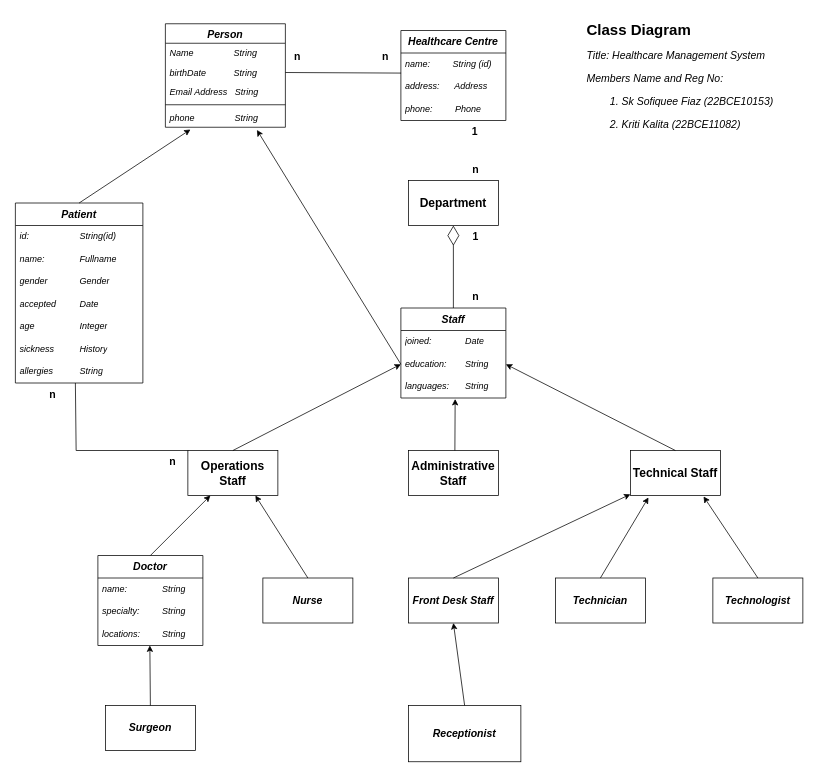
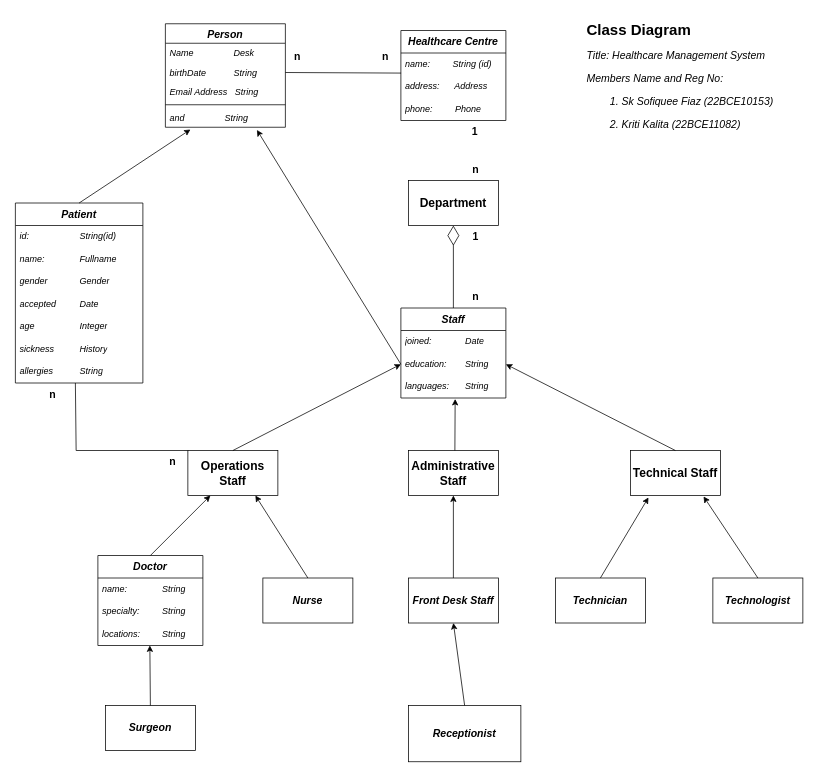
  <mxCell id="0" />
  <mxCell id="1" parent="0" />
  <mxCell id="2" value="Person" style="swimlane;fontStyle=3;align=center;verticalAlign=top;childLayout=stackLayout;horizontal=1;startSize=26;horizontalStack=0;resizeParent=1;resizeLast=0;collapsible=1;marginBottom=0;rounded=0;shadow=0;strokeWidth=1;fontSize=14;" parent="1" vertex="1"><mxGeometry x="220" y="31" width="160" height="138" as="geometry"><mxRectangle x="230" y="140" width="160" height="26" as="alternateBounds" /></mxGeometry></mxCell>
- <mxCell id="3" value="Name                String" style="text;align=left;verticalAlign=top;spacingLeft=4;spacingRight=4;overflow=hidden;rotatable=0;points=[[0,0.5],[1,0.5]];portConstraint=eastwest;fontStyle=2" parent="2" vertex="1"><mxGeometry y="26" width="160" height="26" as="geometry" /></mxCell>
+ <mxCell id="3" value="Name                Desk" style="text;align=left;verticalAlign=top;spacingLeft=4;spacingRight=4;overflow=hidden;rotatable=0;points=[[0,0.5],[1,0.5]];portConstraint=eastwest;fontStyle=2" parent="2" vertex="1"><mxGeometry y="26" width="160" height="26" as="geometry" /></mxCell>
  <mxCell id="4" value="birthDate           String" style="text;align=left;verticalAlign=top;spacingLeft=4;spacingRight=4;overflow=hidden;rotatable=0;points=[[0,0.5],[1,0.5]];portConstraint=eastwest;rounded=0;shadow=0;html=0;fontStyle=2" parent="2" vertex="1"><mxGeometry y="52" width="160" height="26" as="geometry" /></mxCell>
  <mxCell id="5" value="Email Address   String" style="text;align=left;verticalAlign=top;spacingLeft=4;spacingRight=4;overflow=hidden;rotatable=0;points=[[0,0.5],[1,0.5]];portConstraint=eastwest;rounded=0;shadow=0;html=0;fontStyle=2" parent="2" vertex="1"><mxGeometry y="78" width="160" height="26" as="geometry" /></mxCell>
  <mxCell id="6" value="" style="line;html=1;strokeWidth=1;align=left;verticalAlign=middle;spacingTop=-1;spacingLeft=3;spacingRight=3;rotatable=0;labelPosition=right;points=[];portConstraint=eastwest;fontStyle=2" parent="2" vertex="1"><mxGeometry y="104" width="160" height="8" as="geometry" /></mxCell>
- <mxCell id="7" value="phone                String" style="text;align=left;verticalAlign=top;spacingLeft=4;spacingRight=4;overflow=hidden;rotatable=0;points=[[0,0.5],[1,0.5]];portConstraint=eastwest;fontStyle=2" parent="2" vertex="1"><mxGeometry y="112" width="160" height="26" as="geometry" /></mxCell>
+ <mxCell id="7" value="and                String" style="text;align=left;verticalAlign=top;spacingLeft=4;spacingRight=4;overflow=hidden;rotatable=0;points=[[0,0.5],[1,0.5]];portConstraint=eastwest;fontStyle=2" parent="2" vertex="1"><mxGeometry y="112" width="160" height="26" as="geometry" /></mxCell>
  <mxCell id="8" value="Department" style="rounded=0;whiteSpace=wrap;html=1;fontStyle=1;fontSize=16;" vertex="1" parent="1"><mxGeometry x="544" y="240" width="120" height="60" as="geometry" /></mxCell>
  <mxCell id="9" value="Healthcare Centre" style="swimlane;fontStyle=3;childLayout=stackLayout;horizontal=1;startSize=30;horizontalStack=0;resizeParent=1;resizeParentMax=0;resizeLast=0;collapsible=1;marginBottom=0;whiteSpace=wrap;html=1;fontSize=14;" vertex="1" parent="1"><mxGeometry x="534" y="40" width="140" height="120" as="geometry" /></mxCell>
  <mxCell id="10" value="name:&amp;nbsp; &amp;nbsp; &amp;nbsp; &amp;nbsp; &amp;nbsp;String (id)" style="text;strokeColor=none;fillColor=none;align=left;verticalAlign=middle;spacingLeft=4;spacingRight=4;overflow=hidden;points=[[0,0.5],[1,0.5]];portConstraint=eastwest;rotatable=0;whiteSpace=wrap;html=1;fontStyle=2" vertex="1" parent="9"><mxGeometry y="30" width="140" height="30" as="geometry" /></mxCell>
  <mxCell id="11" value="address:&amp;nbsp; &amp;nbsp; &amp;nbsp; Address" style="text;strokeColor=none;fillColor=none;align=left;verticalAlign=middle;spacingLeft=4;spacingRight=4;overflow=hidden;points=[[0,0.5],[1,0.5]];portConstraint=eastwest;rotatable=0;whiteSpace=wrap;html=1;fontStyle=2" vertex="1" parent="9"><mxGeometry y="60" width="140" height="30" as="geometry" /></mxCell>
  <mxCell id="12" value="phone:&amp;nbsp; &amp;nbsp; &amp;nbsp; &amp;nbsp; &amp;nbsp;Phone" style="text;strokeColor=none;fillColor=none;align=left;verticalAlign=middle;spacingLeft=4;spacingRight=4;overflow=hidden;points=[[0,0.5],[1,0.5]];portConstraint=eastwest;rotatable=0;whiteSpace=wrap;html=1;fontStyle=2" vertex="1" parent="9"><mxGeometry y="90" width="140" height="30" as="geometry" /></mxCell>
  <mxCell id="13" value="" style="endArrow=diamondThin;endFill=0;endSize=24;html=1;rounded=0;exitX=0.5;exitY=0;exitDx=0;exitDy=0;entryX=0.5;entryY=1;entryDx=0;entryDy=0;" edge="1" parent="1" source="14" target="8"><mxGeometry width="160" relative="1" as="geometry"><mxPoint x="603.67" y="394.99" as="sourcePoint" /><mxPoint x="603.67" y="309.99" as="targetPoint" /></mxGeometry></mxCell>
  <mxCell id="14" value="Staff" style="swimlane;fontStyle=3;childLayout=stackLayout;horizontal=1;startSize=30;horizontalStack=0;resizeParent=1;resizeParentMax=0;resizeLast=0;collapsible=1;marginBottom=0;whiteSpace=wrap;html=1;fontSize=14;" vertex="1" parent="1"><mxGeometry x="534" y="410" width="140" height="120" as="geometry" /></mxCell>
  <mxCell id="15" value="joined:&lt;span style=&quot;white-space: pre;&quot;&gt;&#09;&lt;/span&gt;&lt;span style=&quot;white-space: pre;&quot;&gt;&#09;&lt;/span&gt;Date" style="text;strokeColor=none;fillColor=none;align=left;verticalAlign=middle;spacingLeft=4;spacingRight=4;overflow=hidden;points=[[0,0.5],[1,0.5]];portConstraint=eastwest;rotatable=0;whiteSpace=wrap;html=1;fontStyle=2" vertex="1" parent="14"><mxGeometry y="30" width="140" height="30" as="geometry" /></mxCell>
  <mxCell id="16" value="education:&lt;span style=&quot;white-space: pre;&quot;&gt;&#09;&lt;/span&gt;String" style="text;strokeColor=none;fillColor=none;align=left;verticalAlign=middle;spacingLeft=4;spacingRight=4;overflow=hidden;points=[[0,0.5],[1,0.5]];portConstraint=eastwest;rotatable=0;whiteSpace=wrap;html=1;fontStyle=2" vertex="1" parent="14"><mxGeometry y="60" width="140" height="30" as="geometry" /></mxCell>
  <mxCell id="17" value="languages:&lt;span style=&quot;white-space: pre;&quot;&gt;&#09;&lt;/span&gt;String" style="text;strokeColor=none;fillColor=none;align=left;verticalAlign=middle;spacingLeft=4;spacingRight=4;overflow=hidden;points=[[0,0.5],[1,0.5]];portConstraint=eastwest;rotatable=0;whiteSpace=wrap;html=1;fontStyle=2" vertex="1" parent="14"><mxGeometry y="90" width="140" height="30" as="geometry" /></mxCell>
  <mxCell id="18" value="" style="endArrow=none;html=1;rounded=0;exitX=1;exitY=0.5;exitDx=0;exitDy=0;entryX=0.002;entryY=-0.107;entryDx=0;entryDy=0;entryPerimeter=0;" edge="1" parent="1" source="4" target="11"><mxGeometry width="50" height="50" relative="1" as="geometry"><mxPoint x="420" y="120" as="sourcePoint" /><mxPoint x="480" y="90" as="targetPoint" /></mxGeometry></mxCell>
  <mxCell id="19" value="Operations Staff" style="rounded=0;whiteSpace=wrap;html=1;fontSize=16;fontStyle=1" vertex="1" parent="1"><mxGeometry x="250" y="600" width="120" height="60" as="geometry" /></mxCell>
  <mxCell id="20" value="" style="endArrow=classic;html=1;rounded=0;exitX=0.5;exitY=0;exitDx=0;exitDy=0;entryX=0;entryY=0.5;entryDx=0;entryDy=0;" edge="1" parent="1" source="19" target="16"><mxGeometry width="50" height="50" relative="1" as="geometry"><mxPoint x="390" y="470" as="sourcePoint" /><mxPoint x="440" y="420" as="targetPoint" /></mxGeometry></mxCell>
  <mxCell id="21" value="Patient" style="swimlane;fontStyle=3;childLayout=stackLayout;horizontal=1;startSize=30;horizontalStack=0;resizeParent=1;resizeParentMax=0;resizeLast=0;collapsible=1;marginBottom=0;whiteSpace=wrap;html=1;fontSize=14;" vertex="1" parent="1"><mxGeometry x="20" y="270" width="170" height="240" as="geometry" /></mxCell>
  <mxCell id="22" value="id:&lt;span style=&quot;white-space: pre;&quot;&gt;&#09;&lt;/span&gt;&lt;span style=&quot;white-space: pre;&quot;&gt;&#09;&lt;/span&gt;&lt;span style=&quot;white-space: pre;&quot;&gt;&#09;&lt;/span&gt;String(id)" style="text;strokeColor=none;fillColor=none;align=left;verticalAlign=middle;spacingLeft=4;spacingRight=4;overflow=hidden;points=[[0,0.5],[1,0.5]];portConstraint=eastwest;rotatable=0;whiteSpace=wrap;html=1;fontStyle=2" vertex="1" parent="21"><mxGeometry y="30" width="170" height="30" as="geometry" /></mxCell>
  <mxCell id="23" value="name:&lt;span style=&quot;white-space: pre;&quot;&gt;&#09;&lt;/span&gt;&lt;span style=&quot;white-space: pre;&quot;&gt;&#09;&lt;/span&gt;Fullname" style="text;strokeColor=none;fillColor=none;align=left;verticalAlign=middle;spacingLeft=4;spacingRight=4;overflow=hidden;points=[[0,0.5],[1,0.5]];portConstraint=eastwest;rotatable=0;whiteSpace=wrap;html=1;fontStyle=2" vertex="1" parent="21"><mxGeometry y="60" width="170" height="30" as="geometry" /></mxCell>
  <mxCell id="24" value="gender&lt;span style=&quot;white-space: pre;&quot;&gt;&#09;&lt;/span&gt;&lt;span style=&quot;white-space: pre;&quot;&gt;&#09;&lt;/span&gt;Gender" style="text;strokeColor=none;fillColor=none;align=left;verticalAlign=middle;spacingLeft=4;spacingRight=4;overflow=hidden;points=[[0,0.5],[1,0.5]];portConstraint=eastwest;rotatable=0;whiteSpace=wrap;html=1;fontStyle=2" vertex="1" parent="21"><mxGeometry y="90" width="170" height="30" as="geometry" /></mxCell>
  <mxCell id="25" value="accepted&lt;span style=&quot;white-space: pre;&quot;&gt;&#09;&lt;/span&gt;&lt;span style=&quot;white-space: pre;&quot;&gt;&#09;&lt;/span&gt;Date" style="text;strokeColor=none;fillColor=none;align=left;verticalAlign=middle;spacingLeft=4;spacingRight=4;overflow=hidden;points=[[0,0.5],[1,0.5]];portConstraint=eastwest;rotatable=0;whiteSpace=wrap;html=1;fontStyle=2" vertex="1" parent="21"><mxGeometry y="120" width="170" height="30" as="geometry" /></mxCell>
  <mxCell id="26" value="age&lt;span style=&quot;white-space: pre;&quot;&gt;&#09;&lt;/span&gt;&lt;span style=&quot;white-space: pre;&quot;&gt;&#09;&lt;/span&gt;&lt;span style=&quot;white-space: pre;&quot;&gt;&#09;&lt;/span&gt;Integer" style="text;strokeColor=none;fillColor=none;align=left;verticalAlign=middle;spacingLeft=4;spacingRight=4;overflow=hidden;points=[[0,0.5],[1,0.5]];portConstraint=eastwest;rotatable=0;whiteSpace=wrap;html=1;fontStyle=2" vertex="1" parent="21"><mxGeometry y="150" width="170" height="30" as="geometry" /></mxCell>
  <mxCell id="27" value="sickness&lt;span style=&quot;white-space: pre;&quot;&gt;&#09;&lt;/span&gt;&lt;span style=&quot;white-space: pre;&quot;&gt;&#09;&lt;/span&gt;History" style="text;strokeColor=none;fillColor=none;align=left;verticalAlign=middle;spacingLeft=4;spacingRight=4;overflow=hidden;points=[[0,0.5],[1,0.5]];portConstraint=eastwest;rotatable=0;whiteSpace=wrap;html=1;fontStyle=2" vertex="1" parent="21"><mxGeometry y="180" width="170" height="30" as="geometry" /></mxCell>
  <mxCell id="28" value="allergies&lt;span style=&quot;white-space: pre;&quot;&gt;&#09;&lt;/span&gt;&lt;span style=&quot;white-space: pre;&quot;&gt;&#09;&lt;/span&gt;String" style="text;strokeColor=none;fillColor=none;align=left;verticalAlign=middle;spacingLeft=4;spacingRight=4;overflow=hidden;points=[[0,0.5],[1,0.5]];portConstraint=eastwest;rotatable=0;whiteSpace=wrap;html=1;fontStyle=2" vertex="1" parent="21"><mxGeometry y="210" width="170" height="30" as="geometry" /></mxCell>
  <mxCell id="29" value="" style="endArrow=classic;html=1;rounded=0;exitX=0;exitY=0.5;exitDx=0;exitDy=0;entryX=0.763;entryY=1.137;entryDx=0;entryDy=0;entryPerimeter=0;" edge="1" parent="1" source="16" target="7"><mxGeometry width="50" height="50" relative="1" as="geometry"><mxPoint x="320" y="420" as="sourcePoint" /><mxPoint x="370" y="370" as="targetPoint" /></mxGeometry></mxCell>
  <mxCell id="30" value="" style="endArrow=classic;html=1;rounded=0;exitX=0.5;exitY=0;exitDx=0;exitDy=0;entryX=0.209;entryY=1.115;entryDx=0;entryDy=0;entryPerimeter=0;" edge="1" parent="1" source="21" target="7"><mxGeometry width="50" height="50" relative="1" as="geometry"><mxPoint x="320" y="420" as="sourcePoint" /><mxPoint x="370" y="370" as="targetPoint" /></mxGeometry></mxCell>
  <mxCell id="31" value="" style="endArrow=none;html=1;rounded=0;exitX=1;exitY=0;exitDx=0;exitDy=0;entryX=0;entryY=0.25;entryDx=0;entryDy=0;fontStyle=0" edge="1" parent="1" source="58"><mxGeometry width="50" height="50" relative="1" as="geometry"><mxPoint x="101.09" y="495" as="sourcePoint" /><mxPoint x="250" y="600" as="targetPoint" /><Array as="points"><mxPoint x="101" y="600" /></Array></mxGeometry></mxCell>
  <mxCell id="32" value="Nurse" style="rounded=0;whiteSpace=wrap;html=1;fontSize=14;fontStyle=3" vertex="1" parent="1"><mxGeometry x="350" y="770" width="120" height="60" as="geometry" /></mxCell>
  <mxCell id="33" value="Doctor" style="swimlane;fontStyle=3;childLayout=stackLayout;horizontal=1;startSize=30;horizontalStack=0;resizeParent=1;resizeParentMax=0;resizeLast=0;collapsible=1;marginBottom=0;whiteSpace=wrap;html=1;fontSize=14;" vertex="1" parent="1"><mxGeometry x="130" y="740" width="140" height="120" as="geometry" /></mxCell>
  <mxCell id="34" value="name:&lt;span style=&quot;white-space: pre;&quot;&gt;&#09;&lt;/span&gt;&lt;span style=&quot;white-space: pre;&quot;&gt;&#09;&lt;/span&gt;String" style="text;strokeColor=none;fillColor=none;align=left;verticalAlign=middle;spacingLeft=4;spacingRight=4;overflow=hidden;points=[[0,0.5],[1,0.5]];portConstraint=eastwest;rotatable=0;whiteSpace=wrap;html=1;fontStyle=2" vertex="1" parent="33"><mxGeometry y="30" width="140" height="30" as="geometry" /></mxCell>
  <mxCell id="35" value="specialty:&amp;nbsp;&amp;nbsp;&lt;span style=&quot;white-space: pre;&quot;&gt;&#09;&lt;/span&gt;String" style="text;strokeColor=none;fillColor=none;align=left;verticalAlign=middle;spacingLeft=4;spacingRight=4;overflow=hidden;points=[[0,0.5],[1,0.5]];portConstraint=eastwest;rotatable=0;whiteSpace=wrap;html=1;fontStyle=2" vertex="1" parent="33"><mxGeometry y="60" width="140" height="30" as="geometry" /></mxCell>
  <mxCell id="36" value="locations:&amp;nbsp;&lt;span style=&quot;white-space: pre;&quot;&gt;&#09;&lt;/span&gt;String" style="text;strokeColor=none;fillColor=none;align=left;verticalAlign=middle;spacingLeft=4;spacingRight=4;overflow=hidden;points=[[0,0.5],[1,0.5]];portConstraint=eastwest;rotatable=0;whiteSpace=wrap;html=1;fontStyle=2" vertex="1" parent="33"><mxGeometry y="90" width="140" height="30" as="geometry" /></mxCell>
  <mxCell id="37" value="Surgeon" style="rounded=0;whiteSpace=wrap;html=1;fontStyle=3;fontSize=14;" vertex="1" parent="1"><mxGeometry x="140" y="940" width="120" height="60" as="geometry" /></mxCell>
  <mxCell id="38" value="Administrative Staff" style="rounded=0;whiteSpace=wrap;html=1;fontSize=16;fontStyle=1" vertex="1" parent="1"><mxGeometry x="544" y="600" width="120" height="60" as="geometry" /></mxCell>
  <mxCell id="39" value="Front Desk Staff" style="rounded=0;whiteSpace=wrap;html=1;fontSize=14;fontStyle=3" vertex="1" parent="1"><mxGeometry x="544" y="770" width="120" height="60" as="geometry" /></mxCell>
  <mxCell id="40" value="Receptionist" style="rounded=0;whiteSpace=wrap;html=1;fontSize=14;fontStyle=3" vertex="1" parent="1"><mxGeometry x="544" y="940" width="150" height="75" as="geometry" /></mxCell>
  <mxCell id="41" value="Technical Staff" style="rounded=0;whiteSpace=wrap;html=1;fontSize=16;fontStyle=1" vertex="1" parent="1"><mxGeometry x="840" y="600" width="120" height="60" as="geometry" /></mxCell>
  <mxCell id="42" value="Technologist" style="rounded=0;whiteSpace=wrap;html=1;fontStyle=3;fontSize=14;" vertex="1" parent="1"><mxGeometry x="950" y="770" width="120" height="60" as="geometry" /></mxCell>
  <mxCell id="43" value="Technician" style="rounded=0;whiteSpace=wrap;html=1;fontSize=14;fontStyle=3" vertex="1" parent="1"><mxGeometry x="740" y="770" width="120" height="60" as="geometry" /></mxCell>
  <mxCell id="44" value="" style="endArrow=classic;html=1;rounded=0;entryX=0.517;entryY=1.044;entryDx=0;entryDy=0;entryPerimeter=0;" edge="1" parent="1" target="17"><mxGeometry width="50" height="50" relative="1" as="geometry"><mxPoint x="606" y="600" as="sourcePoint" /><mxPoint x="674" y="540" as="targetPoint" /></mxGeometry></mxCell>
- <mxCell id="45" value="" style="endArrow=classic;html=1;rounded=0;exitX=0.5;exitY=0;exitDx=0;exitDy=0;" edge="1" parent="1" source="39" target="41"><mxGeometry width="50" height="50" relative="1" as="geometry"><mxPoint x="603.71" y="740" as="sourcePoint" /><mxPoint x="603.71" y="671" as="targetPoint" /></mxGeometry></mxCell>
+ <mxCell id="45" value="" style="endArrow=classic;html=1;rounded=0;entryX=0.5;entryY=1;entryDx=0;entryDy=0;exitX=0.5;exitY=0;exitDx=0;exitDy=0;" edge="1" parent="1" source="39" target="38"><mxGeometry width="50" height="50" relative="1" as="geometry"><mxPoint x="603.71" y="740" as="sourcePoint" /><mxPoint x="603.71" y="671" as="targetPoint" /></mxGeometry></mxCell>
  <mxCell id="46" value="" style="endArrow=classic;html=1;rounded=0;entryX=0.5;entryY=1;entryDx=0;entryDy=0;exitX=0.5;exitY=0;exitDx=0;exitDy=0;" edge="1" parent="1" source="40" target="39"><mxGeometry width="50" height="50" relative="1" as="geometry"><mxPoint x="603" y="950" as="sourcePoint" /><mxPoint x="603" y="840" as="targetPoint" /></mxGeometry></mxCell>
  <mxCell id="47" value="" style="endArrow=classic;html=1;rounded=0;exitX=0.5;exitY=0;exitDx=0;exitDy=0;entryX=1;entryY=0.5;entryDx=0;entryDy=0;" edge="1" parent="1" source="41" target="16"><mxGeometry width="50" height="50" relative="1" as="geometry"><mxPoint x="760" y="550" as="sourcePoint" /><mxPoint x="810" y="500" as="targetPoint" /></mxGeometry></mxCell>
  <mxCell id="48" value="" style="endArrow=classic;html=1;rounded=0;entryX=0.201;entryY=1.043;entryDx=0;entryDy=0;exitX=0.5;exitY=0;exitDx=0;exitDy=0;entryPerimeter=0;" edge="1" parent="1" source="43" target="41"><mxGeometry width="50" height="50" relative="1" as="geometry"><mxPoint x="780" y="760" as="sourcePoint" /><mxPoint x="780" y="650" as="targetPoint" /></mxGeometry></mxCell>
  <mxCell id="49" value="" style="endArrow=classic;html=1;rounded=0;entryX=0.813;entryY=1.021;entryDx=0;entryDy=0;exitX=0.5;exitY=0;exitDx=0;exitDy=0;entryPerimeter=0;" edge="1" parent="1" source="42" target="41"><mxGeometry width="50" height="50" relative="1" as="geometry"><mxPoint x="1009.71" y="759" as="sourcePoint" /><mxPoint x="1009.71" y="649" as="targetPoint" /></mxGeometry></mxCell>
  <mxCell id="50" value="" style="endArrow=classic;html=1;rounded=0;entryX=0.75;entryY=1;entryDx=0;entryDy=0;exitX=0.5;exitY=0;exitDx=0;exitDy=0;" edge="1" parent="1" source="32" target="19"><mxGeometry width="50" height="50" relative="1" as="geometry"><mxPoint x="412.44" y="768.74" as="sourcePoint" /><mxPoint x="340.44" y="659.74" as="targetPoint" /></mxGeometry></mxCell>
  <mxCell id="51" value="" style="endArrow=classic;html=1;rounded=0;entryX=0.25;entryY=1;entryDx=0;entryDy=0;exitX=0.5;exitY=0;exitDx=0;exitDy=0;" edge="1" parent="1" source="33" target="19"><mxGeometry width="50" height="50" relative="1" as="geometry"><mxPoint x="60" y="759" as="sourcePoint" /><mxPoint x="60" y="649" as="targetPoint" /></mxGeometry></mxCell>
  <mxCell id="52" value="" style="endArrow=classic;html=1;rounded=0;exitX=0.5;exitY=0;exitDx=0;exitDy=0;entryX=0.495;entryY=0.997;entryDx=0;entryDy=0;entryPerimeter=0;" edge="1" parent="1" source="37" target="36"><mxGeometry width="50" height="50" relative="1" as="geometry"><mxPoint x="350" y="960" as="sourcePoint" /><mxPoint x="200" y="860" as="targetPoint" /></mxGeometry></mxCell>
  <mxCell id="53" value="n" style="text;html=1;align=left;verticalAlign=middle;whiteSpace=wrap;rounded=0;fontSize=14;fontStyle=1" vertex="1" parent="1"><mxGeometry x="390" y="60" width="60" height="30" as="geometry" /></mxCell>
  <mxCell id="54" value="n" style="text;html=1;align=right;verticalAlign=middle;whiteSpace=wrap;rounded=0;fontSize=14;fontStyle=1" vertex="1" parent="1"><mxGeometry x="460" y="60" width="60" height="30" as="geometry" /></mxCell>
  <mxCell id="55" value="1" style="text;html=1;align=center;verticalAlign=middle;whiteSpace=wrap;rounded=0;fontSize=14;fontStyle=1" vertex="1" parent="1"><mxGeometry x="603" y="160" width="60" height="30" as="geometry" /></mxCell>
  <mxCell id="56" value="1" style="text;html=1;align=center;verticalAlign=middle;whiteSpace=wrap;rounded=0;fontSize=14;fontStyle=1" vertex="1" parent="1"><mxGeometry x="604" y="300" width="60" height="30" as="geometry" /></mxCell>
  <mxCell id="57" value="n" style="text;html=1;align=center;verticalAlign=middle;whiteSpace=wrap;rounded=0;fontSize=14;fontStyle=1" vertex="1" parent="1"><mxGeometry x="604" y="380" width="60" height="30" as="geometry" /></mxCell>
  <mxCell id="58" value="n" style="text;html=1;align=center;verticalAlign=middle;whiteSpace=wrap;rounded=0;fontStyle=1;fontSize=14;" vertex="1" parent="1"><mxGeometry x="40" y="510" width="60" height="30" as="geometry" /></mxCell>
  <mxCell id="59" value="n" style="text;html=1;align=center;verticalAlign=middle;whiteSpace=wrap;rounded=0;fontSize=14;fontStyle=1" vertex="1" parent="1"><mxGeometry x="200" y="600" width="60" height="30" as="geometry" /></mxCell>
  <mxCell id="60" value="n" style="text;html=1;align=center;verticalAlign=middle;whiteSpace=wrap;rounded=0;fontSize=14;fontStyle=1" vertex="1" parent="1"><mxGeometry x="604" y="210" width="60" height="30" as="geometry" /></mxCell>
  <mxCell id="61" value="&lt;h1 style=&quot;margin-top: 0px; font-size: 20px;&quot;&gt;Class Diagram&lt;/h1&gt;&lt;p style=&quot;font-size: 14px;&quot;&gt;&lt;font style=&quot;font-size: 14px;&quot;&gt;&lt;i&gt;Title: Healthcare Management System&lt;/i&gt;&lt;/font&gt;&lt;/p&gt;&lt;p style=&quot;font-size: 14px;&quot;&gt;&lt;font style=&quot;font-size: 14px;&quot;&gt;&lt;i&gt;Members Name and Reg No:&lt;/i&gt;&lt;/font&gt;&lt;/p&gt;&lt;p style=&quot;font-size: 14px;&quot;&gt;&lt;font style=&quot;font-size: 14px;&quot;&gt;&lt;i&gt;&lt;span style=&quot;white-space: pre;&quot;&gt;&#09;&lt;/span&gt;1. Sk Sofiquee Fiaz (22BCE10153&lt;span style=&quot;background-color: initial;&quot;&gt;)&lt;/span&gt;&lt;/i&gt;&lt;/font&gt;&lt;/p&gt;&lt;p style=&quot;font-size: 14px;&quot;&gt;&lt;span style=&quot;background-color: initial;&quot;&gt;&lt;font style=&quot;font-size: 14px;&quot;&gt;&lt;i&gt;&lt;span style=&quot;white-space: pre;&quot;&gt;&#09;&lt;/span&gt;2. Kriti Kalita (22BCE11082)&lt;/i&gt;&lt;/font&gt;&lt;/span&gt;&lt;/p&gt;" style="text;html=1;whiteSpace=wrap;overflow=hidden;rounded=0;" vertex="1" parent="1"><mxGeometry x="780" y="20" width="260" height="150" as="geometry" /></mxCell>
